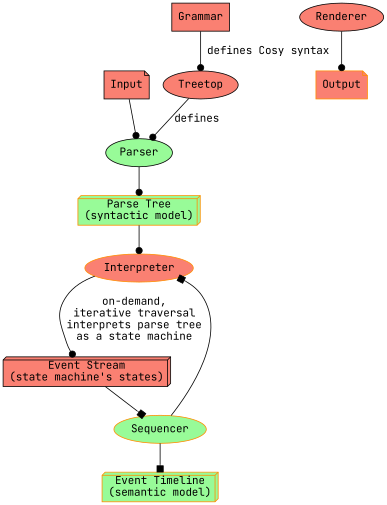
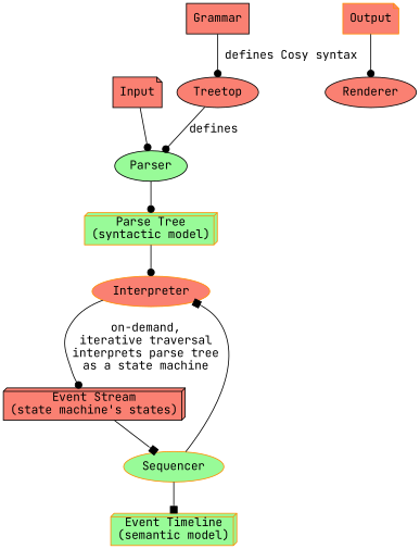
  digraph {
    fontname="JetBrains Mono"
    node [color=black fillcolor=salmon fontname="JetBrains Mono" style=filled]
    edge [arrowhead=dot fontname="JetBrains Mono"]
    Input [shape=note]
    Parser [fillcolor=palegreen]
    n3 [color=darkorange fillcolor=palegreen label="Parse Tree\n(syntactic model)" shape=box3d]
    Grammar [shape=rectangle]
    Treetop
    Interpreter [color=darkorange]
    n7 [label="Event Stream\n(state machine's states)" shape=box3d]
    Sequencer [color=darkorange fillcolor=palegreen]
    n9 [color=darkorange fillcolor=palegreen label="Event Timeline\n(semantic model)" shape=box3d]
    Output [color=darkorange shape=note]
    Renderer
    Input -> Parser
    Parser -> n3
    n3 -> Interpreter
    Grammar -> Treetop [label=" defines Cosy syntax"]
    Treetop -> Parser [label=defines]
    Interpreter -> n7 [label="on-demand,\niterative traversal\ninterprets parse tree\nas a state machine"]
    n7 -> Sequencer [arrowhead=box]
    Sequencer -> Interpreter [arrowhead=box]
    Sequencer -> n9 [arrowhead=box]
-   Renderer -> Output
+   Output -> Renderer
  }
